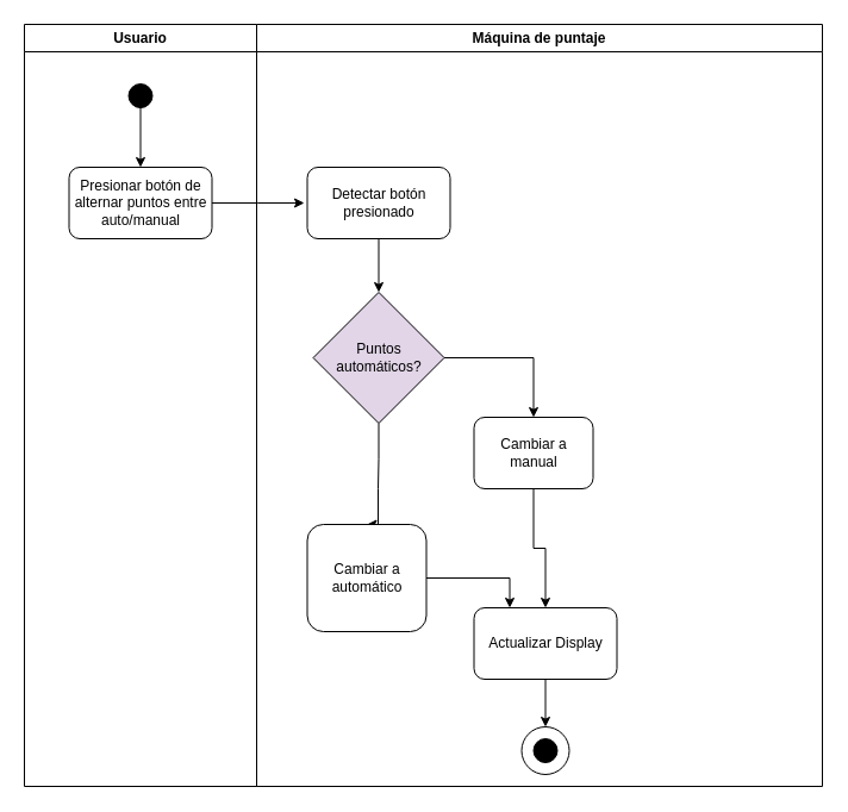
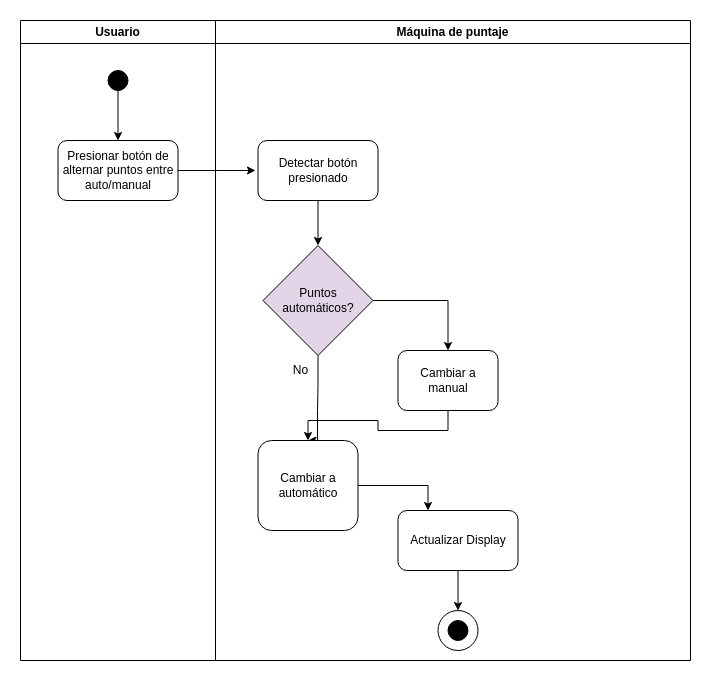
  <mxCell id="0" />
  <mxCell id="1" parent="0" />
  <mxCell id="2" value="Usuario" style="swimlane;whiteSpace=wrap;html=1;startSize=23;" parent="1" vertex="1"><mxGeometry x="20" y="20" width="195" height="640" as="geometry" /></mxCell>
  <mxCell id="3" value="" style="ellipse;whiteSpace=wrap;html=1;aspect=fixed;fillColor=#000000;" parent="2" vertex="1"><mxGeometry x="87.5" y="50" width="20" height="20" as="geometry" /></mxCell>
  <mxCell id="4" value="Presionar botón de alternar puntos entre auto/manual" style="rounded=1;whiteSpace=wrap;html=1;" parent="2" vertex="1"><mxGeometry x="37.5" y="120" width="120" height="60" as="geometry" /></mxCell>
  <mxCell id="5" value="" style="edgeStyle=orthogonalEdgeStyle;rounded=0;orthogonalLoop=1;jettySize=auto;html=1;" parent="2" source="3" target="4" edge="1"><mxGeometry relative="1" as="geometry" /></mxCell>
  <mxCell id="6" value="" style="edgeStyle=orthogonalEdgeStyle;rounded=0;orthogonalLoop=1;jettySize=auto;html=1;" parent="1" source="4" edge="1"><mxGeometry relative="1" as="geometry"><mxPoint x="255" y="170" as="targetPoint" /></mxGeometry></mxCell>
  <mxCell id="7" value="Máquina de puntaje" style="swimlane;whiteSpace=wrap;html=1;" parent="1" vertex="1"><mxGeometry x="215" y="20" width="475" height="640" as="geometry" /></mxCell>
  <mxCell id="8" style="edgeStyle=orthogonalEdgeStyle;rounded=0;orthogonalLoop=1;jettySize=auto;html=1;entryX=0.5;entryY=0;entryDx=0;entryDy=0;" parent="7" source="10" target="19" edge="1"><mxGeometry relative="1" as="geometry"><Array as="points"><mxPoint x="102" y="365" /><mxPoint x="102" y="365" /><mxPoint x="102" y="390" /><mxPoint x="102" y="390" /></Array></mxGeometry></mxCell>
  <mxCell id="9" value="" style="edgeStyle=orthogonalEdgeStyle;rounded=0;orthogonalLoop=1;jettySize=auto;html=1;entryX=0.5;entryY=0;entryDx=0;entryDy=0;" parent="7" source="10" target="15" edge="1"><mxGeometry relative="1" as="geometry"><mxPoint x="202.53" y="364.97" as="targetPoint" /></mxGeometry></mxCell>
  <mxCell id="10" value="Puntos &lt;br&gt;automáticos?" style="rhombus;whiteSpace=wrap;html=1;fillColor=#e1d5e7;" parent="7" vertex="1"><mxGeometry x="47.5" y="225" width="110" height="110" as="geometry" /></mxCell>
+ <mxCell id="11" value="No" style="text;html=1;align=center;verticalAlign=middle;resizable=0;points=[];autosize=1;strokeColor=none;fillColor=none;" parent="7" vertex="1"><mxGeometry x="65" y="335" width="40" height="30" as="geometry" /></mxCell>
  <mxCell id="12" style="edgeStyle=orthogonalEdgeStyle;rounded=0;orthogonalLoop=1;jettySize=auto;html=1;entryX=0.5;entryY=0;entryDx=0;entryDy=0;" parent="7" source="13" target="21" edge="1"><mxGeometry relative="1" as="geometry" /></mxCell>
  <mxCell id="13" value="Actualizar Display" style="rounded=1;whiteSpace=wrap;html=1;" parent="7" vertex="1"><mxGeometry x="182.5" y="490" width="120" height="60" as="geometry" /></mxCell>
- <mxCell id="14" style="edgeStyle=orthogonalEdgeStyle;rounded=0;orthogonalLoop=1;jettySize=auto;html=1;exitX=0.5;exitY=1;exitDx=0;exitDy=0;" edge="1" parent="7" source="15" target="13"><mxGeometry relative="1" as="geometry" /></mxCell>
+ <mxCell id="14" style="edgeStyle=orthogonalEdgeStyle;rounded=0;orthogonalLoop=1;jettySize=auto;html=1;exitX=0.5;exitY=1;exitDx=0;exitDy=0;" edge="1" parent="7" source="15" target="19"><mxGeometry relative="1" as="geometry" /></mxCell>
  <mxCell id="15" value="Cambiar a manual" style="rounded=1;whiteSpace=wrap;html=1;" parent="7" vertex="1"><mxGeometry x="182.5" y="330" width="100" height="60" as="geometry" /></mxCell>
  <mxCell id="16" style="edgeStyle=orthogonalEdgeStyle;rounded=0;orthogonalLoop=1;jettySize=auto;html=1;exitX=0.5;exitY=1;exitDx=0;exitDy=0;entryX=0.5;entryY=0;entryDx=0;entryDy=0;" edge="1" parent="7" source="17" target="10"><mxGeometry relative="1" as="geometry" /></mxCell>
  <mxCell id="17" value="Detectar botón presionado" style="rounded=1;whiteSpace=wrap;html=1;" vertex="1" parent="7"><mxGeometry x="42.5" y="120" width="120" height="60" as="geometry" /></mxCell>
  <mxCell id="18" style="edgeStyle=orthogonalEdgeStyle;rounded=0;orthogonalLoop=1;jettySize=auto;html=1;exitX=1;exitY=0.5;exitDx=0;exitDy=0;entryX=0.25;entryY=0;entryDx=0;entryDy=0;" edge="1" parent="7" source="19" target="13"><mxGeometry relative="1" as="geometry" /></mxCell>
  <mxCell id="19" value="Cambiar a &lt;br&gt;automático" style="rounded=1;whiteSpace=wrap;html=1;" vertex="1" parent="7"><mxGeometry x="42.5" y="420" width="100" height="90" as="geometry" /></mxCell>
  <mxCell id="20" value="" style="group" parent="7" vertex="1" connectable="0"><mxGeometry x="222.5" y="590" width="40" height="40" as="geometry" /></mxCell>
  <mxCell id="21" value="" style="ellipse;whiteSpace=wrap;html=1;aspect=fixed;" parent="20" vertex="1"><mxGeometry width="40" height="40" as="geometry" /></mxCell>
  <mxCell id="22" value="" style="ellipse;whiteSpace=wrap;html=1;aspect=fixed;fillColor=#000000;" parent="20" vertex="1"><mxGeometry x="10" y="10" width="20" height="20" as="geometry" /></mxCell>
